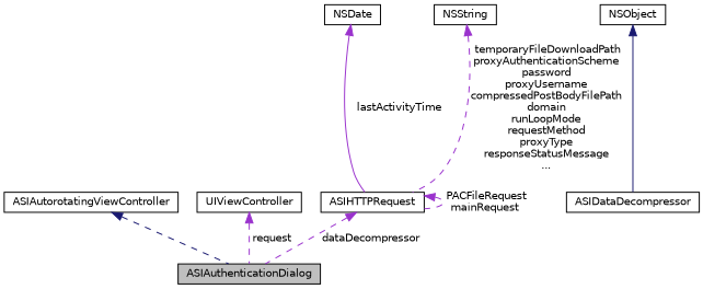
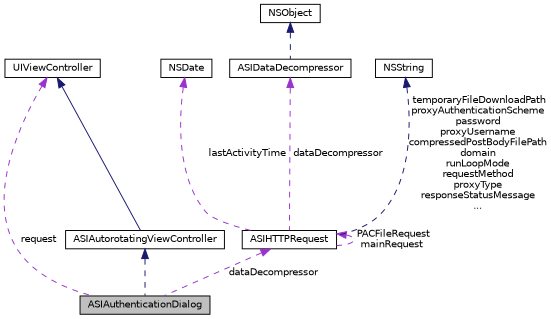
  digraph {
    node [color=black fillcolor=white fontname=Helvetica fontsize=10 shape=record style=filled]
    edge [color=darkorchid3 dir=back fontname=Helvetica fontsize=10 labelfontname=Helvetica labelfontsize=10 style=dashed]
    n1 [fillcolor=grey75 fontcolor=black height=0.2 label=ASIAuthenticationDialog width=0.4]
    n2 [height=0.2 label=ASIAutorotatingViewController width=0.4]
    n3 [height=0.2 label=UIViewController width=0.4]
    n4 [height=0.2 label=ASIHTTPRequest width=0.4]
    n5 [height=0.2 label=NSDate width=0.4]
    n6 [height=0.2 label=ASIDataDecompressor width=0.4]
    n7 [height=0.2 label=NSObject width=0.4]
    n8 [height=0.2 label=NSString width=0.4]
    n2 -> n1 [color=midnightblue]
    n3 -> n1 [label=" request"]
+   n3 -> n2 [color=midnightblue style=solid]
    n4 -> n1 [label=" dataDecompressor"]
    n4 -> n4 [label=" PACFileRequest\nmainRequest"]
-   n5 -> n4 [label=" lastActivityTime" style=solid]
-   n7 -> n6 [color=midnightblue style=solid]
-   n8 -> n4 [label=" temporaryFileDownloadPath\nproxyAuthenticationScheme\npassword\nproxyUsername\ncompressedPostBodyFilePath\ndomain\nrunLoopMode\nrequestMethod\nproxyType\nresponseStatusMessage\n..."]
+   n5 -> n4 [label=" lastActivityTime"]
+   n6 -> n4 [label=" dataDecompressor"]
+   n7 -> n6 [color=midnightblue]
+   n8 -> n4 [color=midnightblue label=" temporaryFileDownloadPath\nproxyAuthenticationScheme\npassword\nproxyUsername\ncompressedPostBodyFilePath\ndomain\nrunLoopMode\nrequestMethod\nproxyType\nresponseStatusMessage\n..."]
  }
